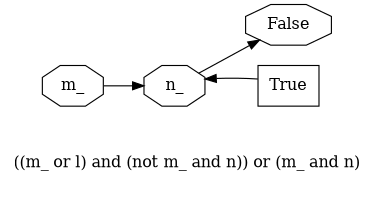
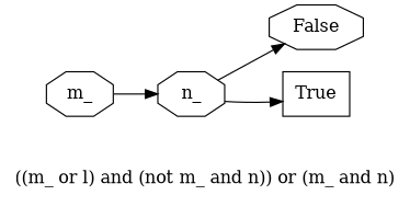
  digraph {
    label="((m_ or l) and (not m_ and n)) or (m_ and n)\n\n"
    rankdir=LR
    node [shape=octagon]
    edge [fontcolor=gray]
    n1 [label=m_]
    n2 [label="n_\n"]
    n3 [label="False\n"]
    n4 [label="True\n" shape=box]
    n1 -> n2
    n2 -> n3 [style=solid]
-   n4 -> n2
+   n2 -> n4
  }
